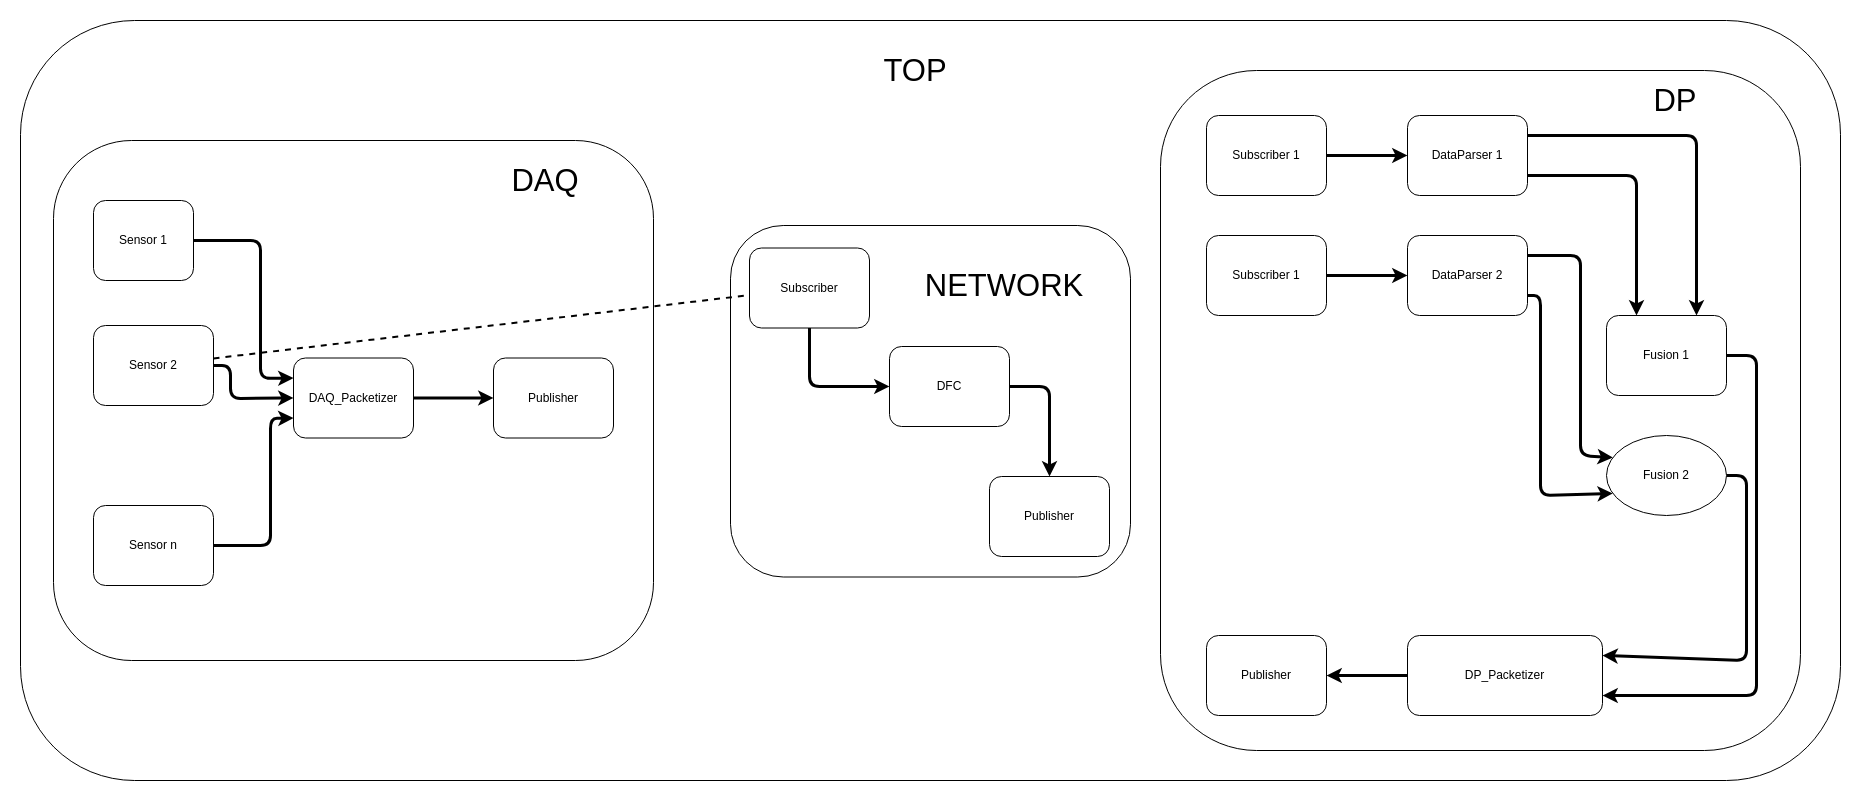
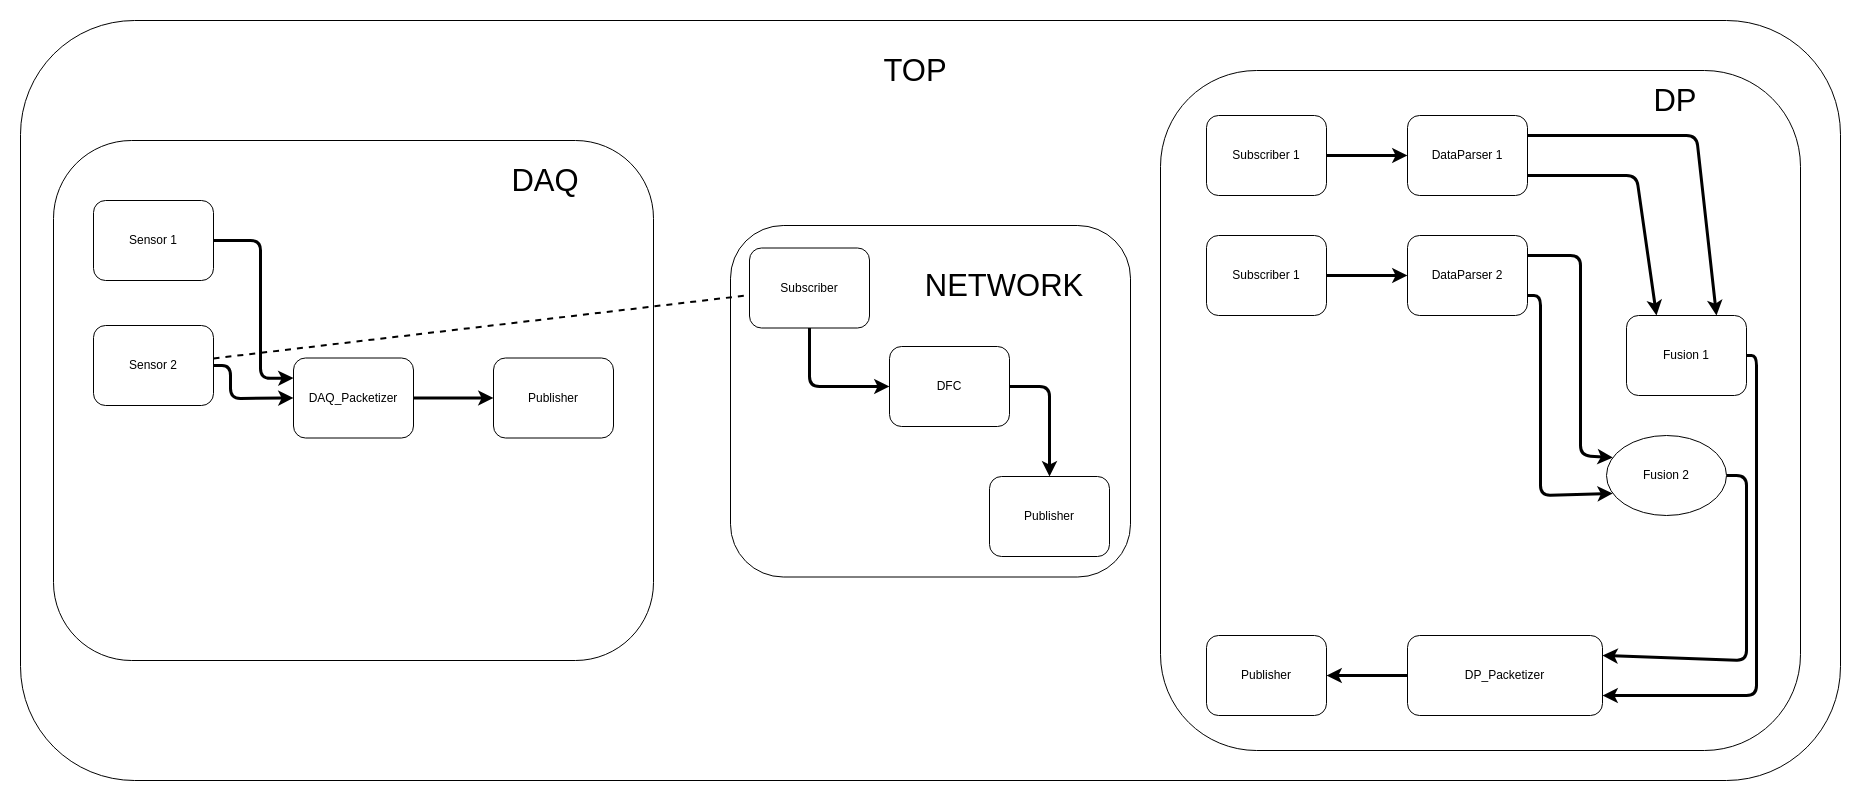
  <mxCell id="0" />
  <mxCell id="1" parent="0" />
  <mxCell id="2" value="" style="rounded=1;whiteSpace=wrap;html=1;strokeWidth=1;" parent="1" vertex="1"><mxGeometry x="20" y="20" width="1820" height="760" as="geometry" /></mxCell>
  <mxCell id="3" value="" style="rounded=1;whiteSpace=wrap;html=1;strokeWidth=1;" parent="1" vertex="1"><mxGeometry x="1160" y="70" width="640" height="680" as="geometry" /></mxCell>
  <mxCell id="4" value="" style="rounded=1;whiteSpace=wrap;html=1;strokeWidth=1;" parent="1" vertex="1"><mxGeometry x="53" y="140" width="600" height="520" as="geometry" /></mxCell>
  <mxCell id="5" style="edgeStyle=none;html=1;exitX=1;exitY=0.5;exitDx=0;exitDy=0;entryX=0;entryY=0.25;entryDx=0;entryDy=0;strokeWidth=3;" edge="1" parent="1" source="6" target="10"><mxGeometry relative="1" as="geometry"><Array as="points"><mxPoint x="260" y="240" /><mxPoint x="260" y="378" /></Array></mxGeometry></mxCell>
- <mxCell id="6" value="Sensor 1" style="rounded=1;whiteSpace=wrap;html=1;" parent="1" vertex="1"><mxGeometry x="93" y="200" width="100" height="80" as="geometry" /></mxCell>
- <mxCell id="7" style="edgeStyle=none;html=1;exitX=1;exitY=0.5;exitDx=0;exitDy=0;entryX=0;entryY=0.75;entryDx=0;entryDy=0;strokeWidth=3;" edge="1" parent="1" source="8" target="10"><mxGeometry relative="1" as="geometry"><Array as="points"><mxPoint x="270" y="545" /><mxPoint x="270" y="418" /></Array></mxGeometry></mxCell>
- <mxCell id="8" value="Sensor n" style="rounded=1;whiteSpace=wrap;html=1;strokeWidth=1;" parent="1" vertex="1"><mxGeometry x="93" y="505" width="120" height="80" as="geometry" /></mxCell>
+ <mxCell id="6" value="Sensor 1" style="rounded=1;whiteSpace=wrap;html=1;" parent="1" vertex="1"><mxGeometry x="93" y="200" width="120" height="80" as="geometry" /></mxCell>
  <mxCell id="9" value="" style="edgeStyle=none;html=1;strokeWidth=3;" parent="1" source="10" target="11" edge="1"><mxGeometry relative="1" as="geometry" /></mxCell>
  <mxCell id="10" value="DAQ_Packetizer" style="rounded=1;whiteSpace=wrap;html=1;" parent="1" vertex="1"><mxGeometry x="293" y="357.5" width="120" height="80" as="geometry" /></mxCell>
  <mxCell id="11" value="Publisher" style="rounded=1;whiteSpace=wrap;html=1;" parent="1" vertex="1"><mxGeometry x="493" y="357.5" width="120" height="80" as="geometry" /></mxCell>
  <mxCell id="12" value="" style="edgeStyle=none;html=1;strokeWidth=3;" edge="1" parent="1" source="13" target="16"><mxGeometry relative="1" as="geometry" /></mxCell>
  <mxCell id="13" value="Subscriber 1" style="rounded=1;whiteSpace=wrap;html=1;strokeWidth=1;" parent="1" vertex="1"><mxGeometry x="1206" y="115" width="120" height="80" as="geometry" /></mxCell>
  <mxCell id="14" style="edgeStyle=none;html=1;exitX=1;exitY=0.75;exitDx=0;exitDy=0;strokeWidth=3;entryX=0.25;entryY=0;entryDx=0;entryDy=0;" parent="1" source="16" target="24" edge="1"><mxGeometry relative="1" as="geometry"><Array as="points"><mxPoint x="1636" y="175" /></Array></mxGeometry></mxCell>
  <mxCell id="15" style="edgeStyle=none;html=1;exitX=1;exitY=0.25;exitDx=0;exitDy=0;entryX=0.75;entryY=0;entryDx=0;entryDy=0;strokeWidth=3;" parent="1" source="16" target="24" edge="1"><mxGeometry relative="1" as="geometry"><Array as="points"><mxPoint x="1696" y="135" /></Array></mxGeometry></mxCell>
  <mxCell id="16" value="DataParser 1" style="rounded=1;whiteSpace=wrap;html=1;strokeWidth=1;" parent="1" vertex="1"><mxGeometry x="1407" y="115" width="120" height="80" as="geometry" /></mxCell>
  <mxCell id="17" style="edgeStyle=none;html=1;exitX=1;exitY=0.25;exitDx=0;exitDy=0;entryX=0;entryY=0.25;entryDx=0;entryDy=0;strokeWidth=3;" parent="1" source="19" target="26" edge="1"><mxGeometry relative="1" as="geometry"><Array as="points"><mxPoint x="1580" y="255" /><mxPoint x="1580" y="455" /></Array></mxGeometry></mxCell>
  <mxCell id="18" style="edgeStyle=none;html=1;exitX=1;exitY=0.75;exitDx=0;exitDy=0;entryX=0;entryY=0.75;entryDx=0;entryDy=0;strokeWidth=3;" parent="1" source="19" target="26" edge="1"><mxGeometry relative="1" as="geometry"><Array as="points"><mxPoint x="1540" y="295" /><mxPoint x="1540" y="495" /></Array></mxGeometry></mxCell>
  <mxCell id="19" value="DataParser 2" style="rounded=1;whiteSpace=wrap;html=1;strokeWidth=1;" parent="1" vertex="1"><mxGeometry x="1407" y="235" width="120" height="80" as="geometry" /></mxCell>
  <mxCell id="20" value="Publisher" style="rounded=1;whiteSpace=wrap;html=1;strokeWidth=1;" parent="1" vertex="1"><mxGeometry x="1206" y="635" width="120" height="80" as="geometry" /></mxCell>
  <mxCell id="21" value="" style="edgeStyle=none;html=1;strokeWidth=3;" parent="1" source="22" target="20" edge="1"><mxGeometry relative="1" as="geometry" /></mxCell>
  <mxCell id="22" value="DP_Packetizer" style="rounded=1;whiteSpace=wrap;html=1;strokeWidth=1;" parent="1" vertex="1"><mxGeometry x="1407" y="635" width="195" height="80" as="geometry" /></mxCell>
  <mxCell id="23" style="edgeStyle=none;html=1;exitX=1;exitY=0.5;exitDx=0;exitDy=0;entryX=1;entryY=0.75;entryDx=0;entryDy=0;strokeWidth=3;" parent="1" source="24" target="22" edge="1"><mxGeometry relative="1" as="geometry"><Array as="points"><mxPoint x="1756" y="355" /><mxPoint x="1756" y="695" /></Array></mxGeometry></mxCell>
- <mxCell id="24" value="Fusion 1" style="rounded=1;whiteSpace=wrap;html=1;strokeWidth=1;" parent="1" vertex="1"><mxGeometry x="1606" y="315" width="120" height="80" as="geometry" /></mxCell>
+ <mxCell id="24" value="Fusion 1" style="rounded=1;whiteSpace=wrap;html=1;strokeWidth=1;" parent="1" vertex="1"><mxGeometry x="1626" y="315" width="120" height="80" as="geometry" /></mxCell>
  <mxCell id="25" style="edgeStyle=none;html=1;exitX=1;exitY=0.5;exitDx=0;exitDy=0;entryX=1;entryY=0.25;entryDx=0;entryDy=0;strokeWidth=3;" parent="1" source="26" target="22" edge="1"><mxGeometry relative="1" as="geometry"><Array as="points"><mxPoint x="1746" y="475" /><mxPoint x="1746" y="660" /></Array></mxGeometry></mxCell>
  <mxCell id="26" value="Fusion 2" style="ellipse;whiteSpace=wrap;html=1;strokeWidth=1;" parent="1" vertex="1"><mxGeometry x="1606" y="435" width="120" height="80" as="geometry" /></mxCell>
  <mxCell id="27" value="" style="rounded=1;whiteSpace=wrap;html=1;strokeWidth=1;" parent="1" vertex="1"><mxGeometry x="730" y="225" width="400" height="351.5" as="geometry" /></mxCell>
  <mxCell id="28" value="TOP" style="text;html=1;strokeColor=none;fillColor=none;align=center;verticalAlign=middle;whiteSpace=wrap;rounded=0;fontSize=31;" parent="1" vertex="1"><mxGeometry x="820" y="30" width="190" height="80" as="geometry" /></mxCell>
  <mxCell id="29" value="DAQ" style="text;html=1;strokeColor=none;fillColor=none;align=center;verticalAlign=middle;whiteSpace=wrap;rounded=0;fontSize=31;" parent="1" vertex="1"><mxGeometry x="450" y="140" width="190" height="80" as="geometry" /></mxCell>
  <mxCell id="30" value="DP" style="text;html=1;strokeColor=none;fillColor=none;align=center;verticalAlign=middle;whiteSpace=wrap;rounded=0;fontSize=31;" parent="1" vertex="1"><mxGeometry x="1580" y="60" width="190" height="80" as="geometry" /></mxCell>
  <mxCell id="31" style="edgeStyle=none;html=1;exitX=1;exitY=0.5;exitDx=0;exitDy=0;entryX=0;entryY=0.5;entryDx=0;entryDy=0;strokeWidth=3;" edge="1" parent="1" source="33" target="10"><mxGeometry relative="1" as="geometry"><Array as="points"><mxPoint x="230" y="365" /><mxPoint x="230" y="398" /></Array></mxGeometry></mxCell>
  <mxCell id="32" value="" style="edgeStyle=none;html=1;dashed=1;endArrow=none;endFill=0;strokeWidth=2;" edge="1" parent="1" source="33" target="35"><mxGeometry relative="1" as="geometry" /></mxCell>
  <mxCell id="33" value="Sensor 2" style="rounded=1;whiteSpace=wrap;html=1;" vertex="1" parent="1"><mxGeometry x="93" y="325" width="120" height="80" as="geometry" /></mxCell>
  <mxCell id="34" style="edgeStyle=none;html=1;exitX=0.5;exitY=1;exitDx=0;exitDy=0;entryX=0;entryY=0.5;entryDx=0;entryDy=0;strokeWidth=3;" edge="1" parent="1" source="35" target="39"><mxGeometry relative="1" as="geometry"><Array as="points"><mxPoint x="809" y="386" /></Array></mxGeometry></mxCell>
  <mxCell id="35" value="Subscriber" style="rounded=1;whiteSpace=wrap;html=1;strokeWidth=1;" vertex="1" parent="1"><mxGeometry x="749" y="247.5" width="120" height="80" as="geometry" /></mxCell>
  <mxCell id="36" value="Publisher" style="rounded=1;whiteSpace=wrap;html=1;strokeWidth=1;" vertex="1" parent="1"><mxGeometry x="989" y="476" width="120" height="80" as="geometry" /></mxCell>
  <mxCell id="37" value="NETWORK" style="text;html=1;strokeColor=none;fillColor=none;align=center;verticalAlign=middle;whiteSpace=wrap;rounded=0;fontSize=31;" vertex="1" parent="1"><mxGeometry x="909" y="245" width="190" height="80" as="geometry" /></mxCell>
  <mxCell id="38" style="edgeStyle=none;html=1;exitX=1;exitY=0.5;exitDx=0;exitDy=0;entryX=0.5;entryY=0;entryDx=0;entryDy=0;strokeWidth=3;" edge="1" parent="1" source="39" target="36"><mxGeometry relative="1" as="geometry"><Array as="points"><mxPoint x="1049" y="386" /></Array></mxGeometry></mxCell>
  <mxCell id="39" value="DFC" style="rounded=1;whiteSpace=wrap;html=1;strokeWidth=1;" vertex="1" parent="1"><mxGeometry x="889" y="346" width="120" height="80" as="geometry" /></mxCell>
  <mxCell id="40" value="" style="edgeStyle=none;html=1;strokeWidth=3;" edge="1" parent="1" source="41" target="19"><mxGeometry relative="1" as="geometry" /></mxCell>
  <mxCell id="41" value="Subscriber 1" style="rounded=1;whiteSpace=wrap;html=1;strokeWidth=1;" vertex="1" parent="1"><mxGeometry x="1206" y="235" width="120" height="80" as="geometry" /></mxCell>
